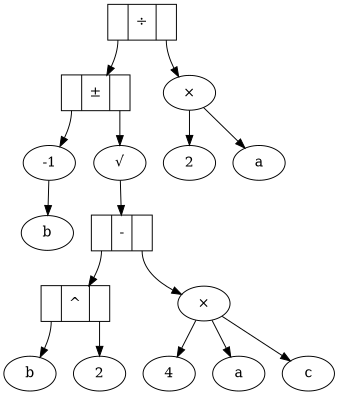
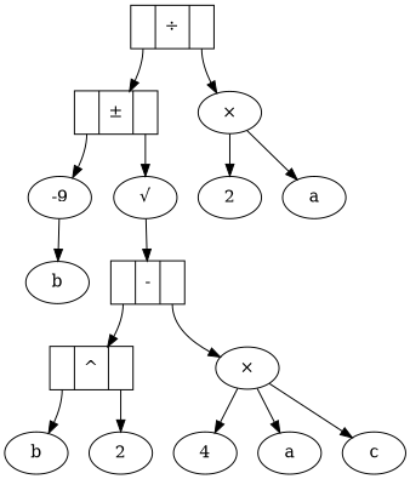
  strict digraph {
-   n1 [label=-1]
+   n1 [label=-9]
    n2 [label=b]
    n3 [label="<0>|&plusmn;|<1>" shape=record]
    n4 [label="&radic;"]
    n5 [label="<0>|-|<1>" shape=record]
    n6 [label="<pow0> | ^ | <pow1>" shape=record]
    n7 [label=2]
    n8 [label=b]
    n9 [label="&times;"]
    n10 [label=4]
    n11 [label=a]
    n12 [label=c]
    n13 [label="<0>|&divide;|<1>" shape=record]
    n14 [label="&times;"]
    n15 [label=2]
    n16 [label=a]
    n1 -> n2
    n3 -> n1 [tailport=0]
    n3 -> n4 [tailport=1]
    n4 -> n5
    n5 -> n6 [tailport=0]
    n5 -> n9 [tailport=1]
    n6 -> n7 [tailport=pow1]
    n6 -> n8 [tailport=pow0]
    n9 -> n10
    n9 -> n11
    n9 -> n12
    n13 -> n3 [tailport=0]
    n13 -> n14 [tailport=1]
    n14 -> n15
    n14 -> n16
  }
